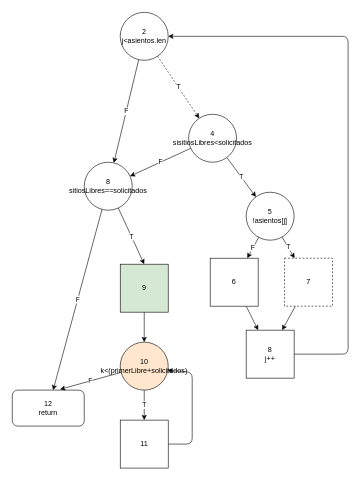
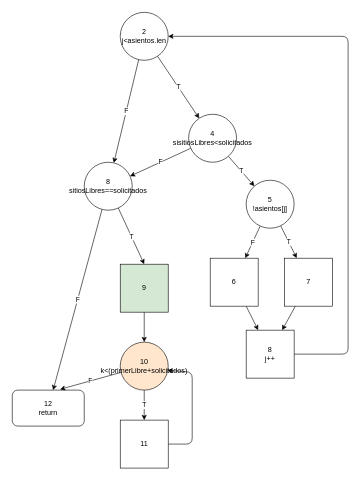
  <mxCell id="0" />
  <mxCell id="1" parent="0" />
  <mxCell id="2" value="F" style="edgeStyle=none;html=1;" parent="1" source="4" target="10" edge="1"><mxGeometry relative="1" as="geometry"><mxPoint x="220" y="510" as="targetPoint" /></mxGeometry></mxCell>
- <mxCell id="3" value="T" style="edgeStyle=none;html=1;dashed=1;" parent="1" source="4" target="7" edge="1"><mxGeometry relative="1" as="geometry"><mxPoint x="410" y="320" as="targetPoint" /></mxGeometry></mxCell>
+ <mxCell id="3" value="T" style="edgeStyle=none;html=1;" parent="1" source="4" target="7" edge="1"><mxGeometry relative="1" as="geometry"><mxPoint x="410" y="320" as="targetPoint" /></mxGeometry></mxCell>
  <mxCell id="4" value="2&lt;br&gt;j&amp;lt;asientos.len" style="ellipse;whiteSpace=wrap;html=1;aspect=fixed;" parent="1" vertex="1"><mxGeometry x="200" y="20" width="80" height="80" as="geometry" /></mxCell>
  <mxCell id="5" value="F" style="edgeStyle=none;html=1;" parent="1" source="7" target="10" edge="1"><mxGeometry relative="1" as="geometry"><mxPoint x="260" y="530" as="targetPoint" /></mxGeometry></mxCell>
  <mxCell id="6" value="T" style="edgeStyle=none;html=1;" parent="1" source="7" target="13" edge="1"><mxGeometry relative="1" as="geometry"><mxPoint x="470" y="420" as="targetPoint" /></mxGeometry></mxCell>
  <mxCell id="7" value="4&lt;br&gt;sisitiosLibres&amp;lt;solicitados" style="ellipse;whiteSpace=wrap;html=1;aspect=fixed;" parent="1" vertex="1"><mxGeometry x="314" y="190" width="80" height="80" as="geometry" /></mxCell>
  <mxCell id="8" value="T" style="edgeStyle=none;html=1;entryX=0.5;entryY=0;entryDx=0;entryDy=0;" parent="1" source="10" target="25" edge="1"><mxGeometry relative="1" as="geometry"><mxPoint x="248.571" y="700" as="targetPoint" /></mxGeometry></mxCell>
  <mxCell id="9" value="F" style="edgeStyle=none;html=1;" parent="1" source="10" target="18" edge="1"><mxGeometry relative="1" as="geometry"><mxPoint x="130" y="810" as="targetPoint" /></mxGeometry></mxCell>
  <mxCell id="10" value="8&lt;br&gt;sitiosLibres==solicitados" style="ellipse;whiteSpace=wrap;html=1;aspect=fixed;" parent="1" vertex="1"><mxGeometry x="140" y="270" width="80" height="80" as="geometry" /></mxCell>
  <mxCell id="11" value="F" style="edgeStyle=none;html=1;" parent="1" source="13" target="17" edge="1"><mxGeometry relative="1" as="geometry"><mxPoint x="330" y="560" as="targetPoint" /></mxGeometry></mxCell>
  <mxCell id="12" value="T" style="edgeStyle=none;html=1;" parent="1" source="13" target="15" edge="1"><mxGeometry relative="1" as="geometry"><mxPoint x="520" y="540" as="targetPoint" /></mxGeometry></mxCell>
- <mxCell id="13" value="5&lt;br&gt;!asientos[j]" style="ellipse;whiteSpace=wrap;html=1;aspect=fixed;" parent="1" vertex="1"><mxGeometry x="410" y="320" width="80" height="80" as="geometry" /></mxCell>
+ <mxCell id="13" value="5&lt;br&gt;!asientos[j]" style="ellipse;whiteSpace=wrap;html=1;aspect=fixed;" parent="1" vertex="1"><mxGeometry x="410" y="300" width="80" height="80" as="geometry" /></mxCell>
  <mxCell id="14" style="edgeStyle=none;html=1;entryX=0.75;entryY=0;entryDx=0;entryDy=0;" parent="1" source="15" target="23" edge="1"><mxGeometry relative="1" as="geometry" /></mxCell>
- <mxCell id="15" value="7" style="whiteSpace=wrap;html=1;aspect=fixed;dashed=1;" parent="1" vertex="1"><mxGeometry x="474" y="430" width="80" height="80" as="geometry" /></mxCell>
+ <mxCell id="15" value="7" style="whiteSpace=wrap;html=1;aspect=fixed;" parent="1" vertex="1"><mxGeometry x="474" y="430" width="80" height="80" as="geometry" /></mxCell>
  <mxCell id="16" style="edgeStyle=none;html=1;" parent="1" source="17" target="23" edge="1"><mxGeometry relative="1" as="geometry"><mxPoint x="430" y="630" as="targetPoint" /></mxGeometry></mxCell>
  <mxCell id="17" value="6" style="whiteSpace=wrap;html=1;aspect=fixed;" parent="1" vertex="1"><mxGeometry x="350" y="430" width="80" height="80" as="geometry" /></mxCell>
  <mxCell id="18" value="12&lt;br&gt;return" style="rounded=1;whiteSpace=wrap;html=1;" parent="1" vertex="1"><mxGeometry x="20" y="650" width="120" height="60" as="geometry" /></mxCell>
  <mxCell id="19" value="T" style="edgeStyle=none;html=1;" parent="1" source="21" target="27" edge="1"><mxGeometry relative="1" as="geometry"><mxPoint x="270.77" y="710" as="targetPoint" /></mxGeometry></mxCell>
  <mxCell id="20" value="F" style="edgeStyle=none;html=1;entryX=0.664;entryY=-0.022;entryDx=0;entryDy=0;entryPerimeter=0;" parent="1" source="21" target="18" edge="1"><mxGeometry relative="1" as="geometry" /></mxCell>
  <mxCell id="21" value="10&lt;br&gt;k&amp;lt;(primerLibre+solicitados)" style="ellipse;whiteSpace=wrap;html=1;aspect=fixed;fillColor=#ffe6cc;" parent="1" vertex="1"><mxGeometry x="200.001" y="570" width="80" height="80" as="geometry" /></mxCell>
  <mxCell id="22" style="edgeStyle=none;html=1;entryX=1;entryY=0.5;entryDx=0;entryDy=0;" parent="1" source="23" target="4" edge="1"><mxGeometry relative="1" as="geometry"><mxPoint x="630" y="80" as="targetPoint" /><Array as="points"><mxPoint x="580" y="590" /><mxPoint x="580" y="60" /></Array></mxGeometry></mxCell>
  <mxCell id="23" value="8&lt;br&gt;j++" style="whiteSpace=wrap;html=1;aspect=fixed;" parent="1" vertex="1"><mxGeometry x="410" y="550" width="80" height="80" as="geometry" /></mxCell>
  <mxCell id="24" style="edgeStyle=none;html=1;entryX=0.5;entryY=0;entryDx=0;entryDy=0;" parent="1" source="25" target="21" edge="1"><mxGeometry relative="1" as="geometry" /></mxCell>
  <mxCell id="25" value="9" style="whiteSpace=wrap;html=1;aspect=fixed;fillColor=#d5e8d4;" parent="1" vertex="1"><mxGeometry x="200" y="440" width="80" height="80" as="geometry" /></mxCell>
  <mxCell id="26" style="edgeStyle=none;html=1;entryX=0.985;entryY=0.588;entryDx=0;entryDy=0;entryPerimeter=0;" parent="1" source="27" target="21" edge="1"><mxGeometry relative="1" as="geometry"><mxPoint x="320" y="470" as="targetPoint" /><Array as="points"><mxPoint x="320" y="740" /><mxPoint x="320" y="620" /></Array></mxGeometry></mxCell>
  <mxCell id="27" value="11" style="whiteSpace=wrap;html=1;aspect=fixed;" parent="1" vertex="1"><mxGeometry x="200" y="700" width="80" height="80" as="geometry" /></mxCell>
